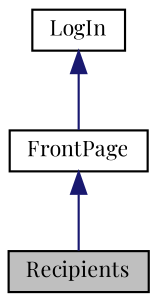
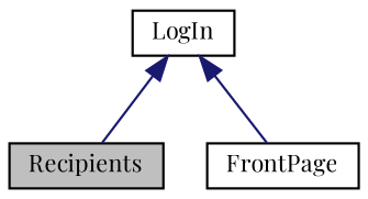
  digraph {
    fontname="Playfair Display"
    node [color=black fillcolor=white fontname="Playfair Display" fontsize=10 shape=record style=filled]
    edge [color=midnightblue dir=back fontname="Playfair Display" fontsize=10 labelfontname=Helvetica labelfontsize=10 style=solid]
    n1 [fillcolor=grey75 fontcolor=black height=0.2 label=Recipients width=0.4]
    n2 [height=0.2 label=LogIn width=0.4]
    n3 [height=0.2 label=FrontPage width=0.4]
-   n3 -> n1
+   n2 -> n1
    n2 -> n3
  }
